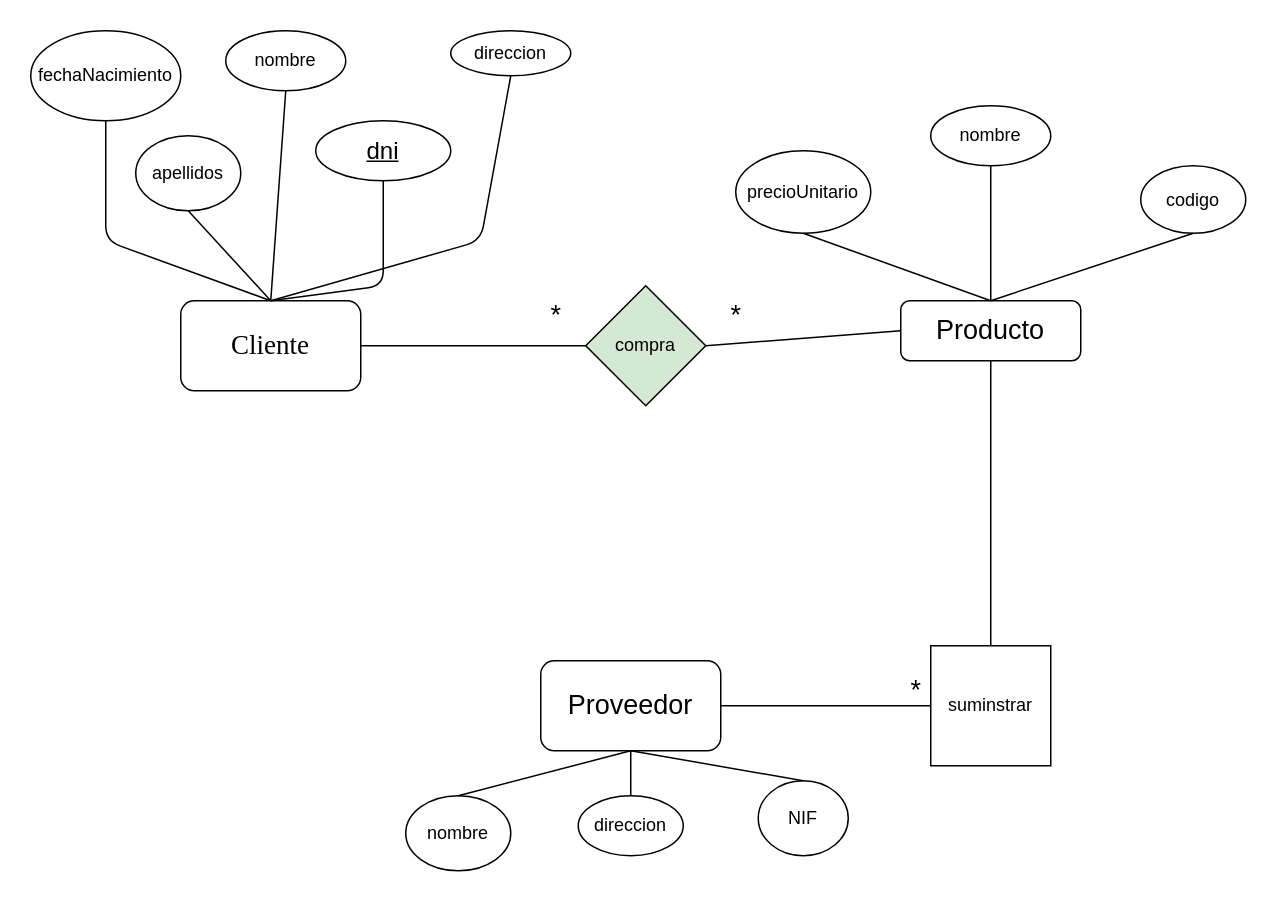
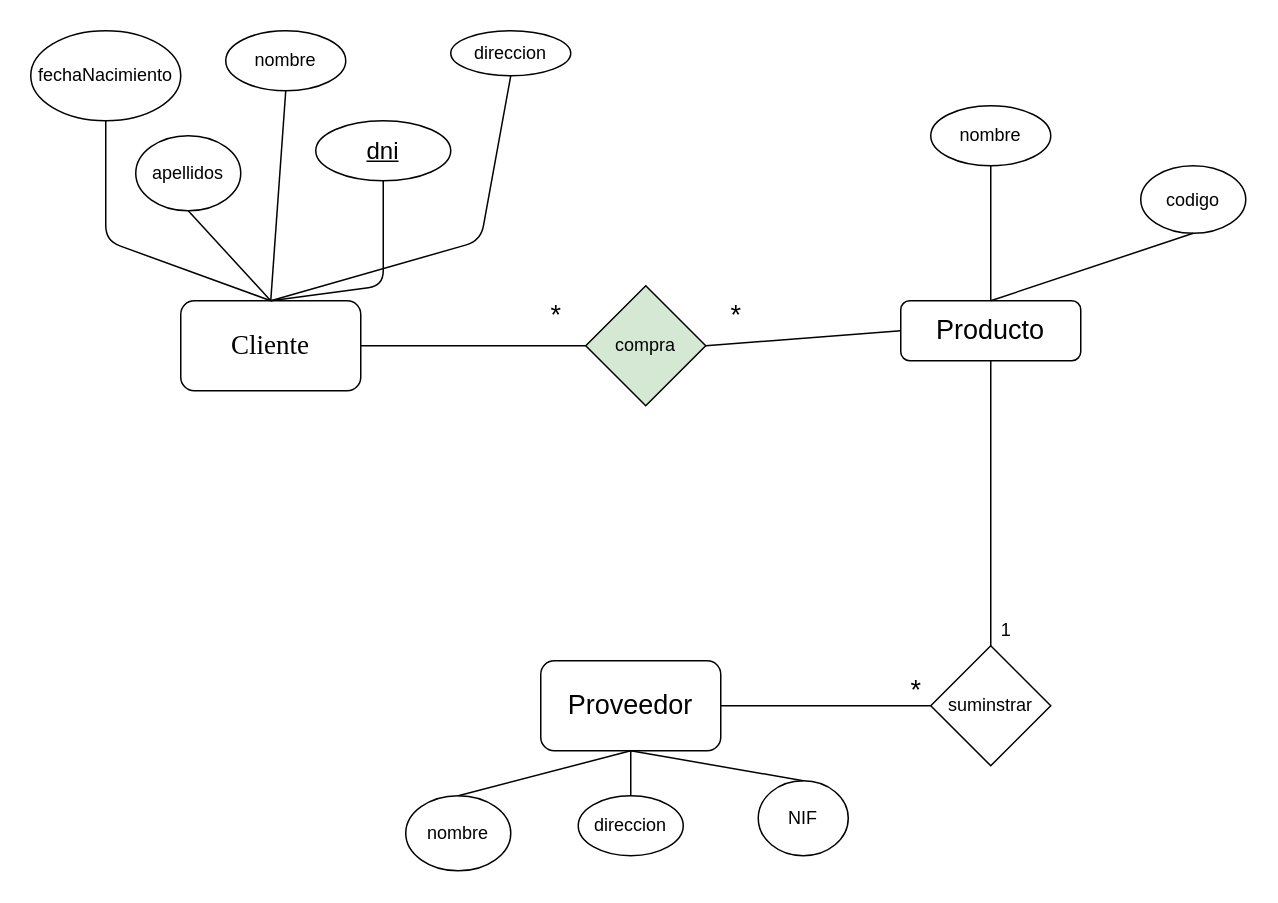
  <mxCell id="0" />
  <mxCell id="1" parent="0" />
  <mxCell id="2" value="&lt;font style=&quot;font-size: 18px&quot; face=&quot;Georgia&quot;&gt;Cliente&lt;/font&gt;" style="rounded=1;whiteSpace=wrap;html=1;" vertex="1" parent="1"><mxGeometry x="120" y="200" width="120" height="60" as="geometry" /></mxCell>
  <mxCell id="3" value="nombre" style="ellipse;whiteSpace=wrap;html=1;" vertex="1" parent="1"><mxGeometry x="150" y="20" width="80" height="40" as="geometry" /></mxCell>
  <mxCell id="4" value="apellidos" style="ellipse;whiteSpace=wrap;html=1;" vertex="1" parent="1"><mxGeometry x="90" y="90" width="70" height="50" as="geometry" /></mxCell>
  <mxCell id="5" value="direccion" style="ellipse;whiteSpace=wrap;html=1;" vertex="1" parent="1"><mxGeometry x="300" y="20" width="80" height="30" as="geometry" /></mxCell>
  <mxCell id="6" value="&lt;font style=&quot;font-size: 16px&quot;&gt;&lt;u&gt;dni&lt;/u&gt;&lt;/font&gt;" style="ellipse;whiteSpace=wrap;html=1;" vertex="1" parent="1"><mxGeometry x="210" y="80" width="90" height="40" as="geometry" /></mxCell>
  <mxCell id="7" value="fechaNacimiento" style="ellipse;whiteSpace=wrap;html=1;" vertex="1" parent="1"><mxGeometry y="20" width="100" height="60" as="geometry" x="20" /></mxCell>
  <mxCell id="8" value="" style="endArrow=none;html=1;entryX=0.5;entryY=1;entryDx=0;entryDy=0;" edge="1" parent="1" target="7"><mxGeometry width="50" height="50" relative="1" as="geometry"><mxPoint x="180" y="200" as="sourcePoint" /><mxPoint x="230" y="150" as="targetPoint" /><Array as="points"><mxPoint x="70" y="160" /></Array></mxGeometry></mxCell>
  <mxCell id="9" value="" style="endArrow=none;html=1;entryX=0.5;entryY=1;entryDx=0;entryDy=0;" edge="1" parent="1" target="4"><mxGeometry width="50" height="50" relative="1" as="geometry"><mxPoint x="180" y="200" as="sourcePoint" /><mxPoint x="230" y="150" as="targetPoint" /></mxGeometry></mxCell>
  <mxCell id="10" value="" style="endArrow=none;html=1;entryX=0.5;entryY=0;entryDx=0;entryDy=0;exitX=0.5;exitY=1;exitDx=0;exitDy=0;" edge="1" parent="1" source="3" target="2"><mxGeometry width="50" height="50" relative="1" as="geometry"><mxPoint x="430" y="290" as="sourcePoint" /><mxPoint x="480" y="240" as="targetPoint" /></mxGeometry></mxCell>
  <mxCell id="11" value="" style="endArrow=none;html=1;entryX=0.5;entryY=1;entryDx=0;entryDy=0;exitX=0.5;exitY=0;exitDx=0;exitDy=0;" edge="1" parent="1" source="2" target="6"><mxGeometry width="50" height="50" relative="1" as="geometry"><mxPoint x="430" y="290" as="sourcePoint" /><mxPoint x="480" y="240" as="targetPoint" /><Array as="points"><mxPoint x="255" y="190" /></Array></mxGeometry></mxCell>
  <mxCell id="12" value="" style="endArrow=none;html=1;entryX=0.5;entryY=1;entryDx=0;entryDy=0;exitX=0.5;exitY=0;exitDx=0;exitDy=0;" edge="1" parent="1" source="2" target="5"><mxGeometry width="50" height="50" relative="1" as="geometry"><mxPoint x="340" y="160" as="sourcePoint" /><mxPoint x="390" y="110" as="targetPoint" /><Array as="points"><mxPoint x="320" y="160" /></Array></mxGeometry></mxCell>
  <mxCell id="13" value="&lt;font style=&quot;font-size: 18px&quot;&gt;Producto&lt;/font&gt;" style="rounded=1;whiteSpace=wrap;html=1;" vertex="1" parent="1"><mxGeometry x="600" y="200" width="120" height="40" as="geometry" /></mxCell>
  <mxCell id="14" value="nombre" style="ellipse;whiteSpace=wrap;html=1;" vertex="1" parent="1"><mxGeometry x="620" y="70" width="80" height="40" as="geometry" /></mxCell>
- <mxCell id="15" value="precioUnitario" style="ellipse;whiteSpace=wrap;html=1;" vertex="1" parent="1"><mxGeometry x="490" y="100" width="90" height="55" as="geometry" /></mxCell>
  <mxCell id="16" value="codigo" style="ellipse;whiteSpace=wrap;html=1;" vertex="1" parent="1"><mxGeometry x="760" y="110" width="70" height="45" as="geometry" /></mxCell>
  <mxCell id="17" value="" style="endArrow=none;html=1;entryX=0.5;entryY=0;entryDx=0;entryDy=0;exitX=0.5;exitY=1;exitDx=0;exitDy=0;" edge="1" parent="1" source="14" target="13"><mxGeometry width="50" height="50" relative="1" as="geometry"><mxPoint x="430" y="290" as="sourcePoint" /><mxPoint x="480" y="240" as="targetPoint" /></mxGeometry></mxCell>
- <mxCell id="18" value="" style="endArrow=none;html=1;entryX=0.5;entryY=0;entryDx=0;entryDy=0;exitX=0.5;exitY=1;exitDx=0;exitDy=0;" edge="1" parent="1" source="15" target="13"><mxGeometry width="50" height="50" relative="1" as="geometry"><mxPoint x="430" y="290" as="sourcePoint" /><mxPoint x="480" y="240" as="targetPoint" /></mxGeometry></mxCell>
  <mxCell id="19" value="" style="endArrow=none;html=1;entryX=0.5;entryY=0;entryDx=0;entryDy=0;exitX=0.5;exitY=1;exitDx=0;exitDy=0;" edge="1" parent="1" source="16" target="13"><mxGeometry width="50" height="50" relative="1" as="geometry"><mxPoint x="430" y="290" as="sourcePoint" /><mxPoint x="480" y="240" as="targetPoint" /></mxGeometry></mxCell>
  <mxCell id="20" value="&lt;font style=&quot;font-size: 18px&quot;&gt;Proveedor&lt;/font&gt;" style="rounded=1;whiteSpace=wrap;html=1;" vertex="1" parent="1"><mxGeometry x="360" y="440" width="120" height="60" as="geometry" /></mxCell>
  <mxCell id="21" value="nombre" style="ellipse;whiteSpace=wrap;html=1;" vertex="1" parent="1"><mxGeometry x="270" y="530" width="70" height="50" as="geometry" /></mxCell>
  <mxCell id="22" value="NIF" style="ellipse;whiteSpace=wrap;html=1;" vertex="1" parent="1"><mxGeometry x="505" y="520" width="60" height="50" as="geometry" /></mxCell>
  <mxCell id="23" value="direccion" style="ellipse;whiteSpace=wrap;html=1;" vertex="1" parent="1"><mxGeometry x="385" y="530" width="70" height="40" as="geometry" /></mxCell>
  <mxCell id="24" value="" style="endArrow=none;html=1;exitX=0.5;exitY=1;exitDx=0;exitDy=0;entryX=0.5;entryY=0;entryDx=0;entryDy=0;" edge="1" parent="1" source="20" target="23"><mxGeometry width="50" height="50" relative="1" as="geometry"><mxPoint x="430" y="290" as="sourcePoint" /><mxPoint x="480" y="240" as="targetPoint" /></mxGeometry></mxCell>
  <mxCell id="25" value="" style="endArrow=none;html=1;exitX=0.5;exitY=1;exitDx=0;exitDy=0;entryX=0.5;entryY=0;entryDx=0;entryDy=0;" edge="1" parent="1" source="20" target="22"><mxGeometry width="50" height="50" relative="1" as="geometry"><mxPoint x="430" y="290" as="sourcePoint" /><mxPoint x="480" y="240" as="targetPoint" /></mxGeometry></mxCell>
  <mxCell id="26" value="" style="endArrow=none;html=1;entryX=0.5;entryY=0;entryDx=0;entryDy=0;" edge="1" parent="1" target="21"><mxGeometry width="50" height="50" relative="1" as="geometry"><mxPoint x="420" y="500" as="sourcePoint" /><mxPoint x="480" y="240" as="targetPoint" /></mxGeometry></mxCell>
  <mxCell id="27" value="" style="endArrow=none;html=1;exitX=1;exitY=0.5;exitDx=0;exitDy=0;entryX=0;entryY=0.5;entryDx=0;entryDy=0;startArrow=none;" edge="1" parent="1" source="30" target="13"><mxGeometry width="50" height="50" relative="1" as="geometry"><mxPoint x="430" y="290" as="sourcePoint" /><mxPoint x="480" y="240" as="targetPoint" /></mxGeometry></mxCell>
  <mxCell id="28" value="&lt;font style=&quot;font-size: 18px&quot;&gt;*&lt;/font&gt;" style="text;html=1;resizable=0;autosize=1;align=center;verticalAlign=middle;points=[];fillColor=none;strokeColor=none;rounded=0;" vertex="1" parent="1"><mxGeometry x="360" y="200" width="20" height="20" as="geometry" /></mxCell>
  <mxCell id="29" value="&lt;font style=&quot;font-size: 18px&quot;&gt;*&lt;/font&gt;" style="text;html=1;resizable=0;autosize=1;align=center;verticalAlign=middle;points=[];fillColor=none;strokeColor=none;rounded=0;" vertex="1" parent="1"><mxGeometry x="480" y="200" width="20" height="20" as="geometry" /></mxCell>
  <mxCell id="30" value="compra" style="rhombus;whiteSpace=wrap;html=1;fillColor=#d5e8d4;" vertex="1" parent="1"><mxGeometry x="390" y="190" width="80" height="80" as="geometry" /></mxCell>
  <mxCell id="31" value="" style="endArrow=none;html=1;exitX=1;exitY=0.5;exitDx=0;exitDy=0;entryX=0;entryY=0.5;entryDx=0;entryDy=0;" edge="1" parent="1" source="2" target="30"><mxGeometry width="50" height="50" relative="1" as="geometry"><mxPoint x="240" y="230" as="sourcePoint" /><mxPoint x="600" y="230" as="targetPoint" /></mxGeometry></mxCell>
  <mxCell id="32" value="" style="endArrow=none;html=1;exitX=1;exitY=0.5;exitDx=0;exitDy=0;entryX=0.5;entryY=1;entryDx=0;entryDy=0;startArrow=none;" edge="1" parent="1" source="33" target="13"><mxGeometry width="50" height="50" relative="1" as="geometry"><mxPoint x="430" y="280" as="sourcePoint" /><mxPoint x="480" y="230" as="targetPoint" /><Array as="points"><mxPoint x="660" y="470" /></Array></mxGeometry></mxCell>
- <mxCell id="33" value="suminstrar" style="whiteSpace=wrap;html=1;rounded=0;" vertex="1" parent="1"><mxGeometry x="620" y="430" width="80" height="80" as="geometry" /></mxCell>
+ <mxCell id="33" value="suminstrar" style="rhombus;whiteSpace=wrap;html=1;" vertex="1" parent="1"><mxGeometry x="620" y="430" width="80" height="80" as="geometry" /></mxCell>
  <mxCell id="34" value="" style="endArrow=none;html=1;exitX=1;exitY=0.5;exitDx=0;exitDy=0;entryX=0;entryY=0.5;entryDx=0;entryDy=0;" edge="1" parent="1" source="20" target="33"><mxGeometry width="50" height="50" relative="1" as="geometry"><mxPoint x="480" y="470" as="sourcePoint" /><mxPoint x="660" y="260" as="targetPoint" /><Array as="points" /></mxGeometry></mxCell>
  <mxCell id="35" value="&lt;font style=&quot;font-size: 18px&quot;&gt;*&lt;/font&gt;" style="text;html=1;resizable=0;autosize=1;align=center;verticalAlign=middle;points=[];fillColor=none;strokeColor=none;rounded=0;" vertex="1" parent="1"><mxGeometry x="600" y="450" width="20" height="20" as="geometry" /></mxCell>
+ <mxCell id="36" value="1" style="text;html=1;resizable=0;autosize=1;align=center;verticalAlign=middle;points=[];fillColor=none;strokeColor=none;rounded=0;" vertex="1" parent="1"><mxGeometry x="660" y="410" width="20" height="20" as="geometry" /></mxCell>
